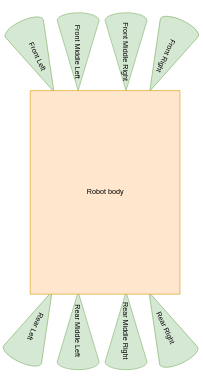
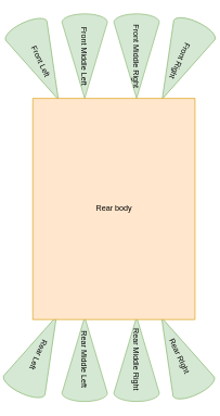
  <mxCell id="0" />
  <mxCell id="1" parent="0" />
  <mxCell id="2" value="Front Middle Left" style="verticalLabelPosition=middle;verticalAlign=middle;shape=mxgraph.basic.cone2;dx=0.5;dy=0.9;rotation=-180;fillColor=#d5e8d4;strokeColor=#82b366;horizontal=0;align=center;textDirection=ltr;html=1;labelPosition=center;" vertex="1" parent="1"><mxGeometry x="91" y="20" width="70" height="130" as="geometry" /></mxCell>
  <mxCell id="3" value="Front Middle Right" style="verticalLabelPosition=middle;verticalAlign=middle;html=1;shape=mxgraph.basic.cone2;dx=0.5;dy=0.9;rotation=-180;fillColor=#d5e8d4;strokeColor=#82b366;labelPosition=center;align=center;horizontal=0;" vertex="1" parent="1"><mxGeometry x="171" y="20" width="70" height="130" as="geometry" /></mxCell>
  <mxCell id="4" value="Front Right" style="verticalLabelPosition=middle;verticalAlign=middle;html=1;shape=mxgraph.basic.cone2;dx=0.5;dy=0.9;rotation=-155;fillColor=#d5e8d4;strokeColor=#82b366;horizontal=0;labelPosition=center;align=center;" vertex="1" parent="1"><mxGeometry x="238" y="27" width="70" height="130" as="geometry" /></mxCell>
  <mxCell id="5" value="Front Left" style="verticalLabelPosition=middle;verticalAlign=middle;html=1;shape=mxgraph.basic.cone2;dx=0.5;dy=0.9;rotation=155;flipH=0;flipV=0;fillColor=#d5e8d4;strokeColor=#82b366;labelPosition=center;align=center;horizontal=0;" vertex="1" parent="1"><mxGeometry x="23" y="28" width="70" height="130" as="geometry" /></mxCell>
  <mxCell id="6" value="Rear Middle Left" style="verticalLabelPosition=middle;verticalAlign=middle;html=1;shape=mxgraph.basic.cone2;dx=0.5;dy=0.9;rotation=-180;direction=west;fillColor=#d5e8d4;strokeColor=#82b366;labelPosition=center;align=center;horizontal=0;" vertex="1" parent="1"><mxGeometry x="91" y="486" width="70" height="130" as="geometry" /></mxCell>
  <mxCell id="7" value="Rear Middle Right" style="verticalLabelPosition=middle;verticalAlign=middle;html=1;shape=mxgraph.basic.cone2;dx=0.5;dy=0.9;rotation=-180;direction=west;fillColor=#d5e8d4;strokeColor=#82b366;labelPosition=center;align=center;horizontal=0;" vertex="1" parent="1"><mxGeometry x="171" y="486" width="70" height="130" as="geometry" /></mxCell>
  <mxCell id="8" value="Rear Left" style="verticalLabelPosition=middle;verticalAlign=middle;html=1;shape=mxgraph.basic.cone2;dx=0.5;dy=0.9;rotation=-155;direction=west;fillColor=#d5e8d4;strokeColor=#82b366;labelPosition=center;align=center;horizontal=0;" vertex="1" parent="1"><mxGeometry x="20" y="479" width="70" height="130" as="geometry" /></mxCell>
  <mxCell id="9" value="Rear RIght" style="verticalLabelPosition=middle;verticalAlign=middle;html=1;shape=mxgraph.basic.cone2;dx=0.5;dy=0.9;rotation=155;flipH=0;flipV=0;direction=west;fillColor=#d5e8d4;strokeColor=#82b366;horizontal=0;labelPosition=center;align=center;" vertex="1" parent="1"><mxGeometry x="237" y="481" width="70" height="130" as="geometry" /></mxCell>
- <mxCell id="10" value="Robot body" style="verticalLabelPosition=middle;verticalAlign=middle;html=1;shape=mxgraph.basic.rect;fillColor2=none;strokeWidth=1;size=20;indent=5;fillColor=#ffe6cc;strokeColor=#d79b00;labelPosition=center;align=center;" vertex="1" parent="1"><mxGeometry x="46" y="150" width="250" height="340" as="geometry" /></mxCell>
+ <mxCell id="10" value="Rear body" style="verticalLabelPosition=middle;verticalAlign=middle;html=1;shape=mxgraph.basic.rect;fillColor2=none;strokeWidth=1;size=20;indent=5;fillColor=#ffe6cc;strokeColor=#d79b00;labelPosition=center;align=center;" vertex="1" parent="1"><mxGeometry x="46" y="150" width="250" height="340" as="geometry" /></mxCell>
